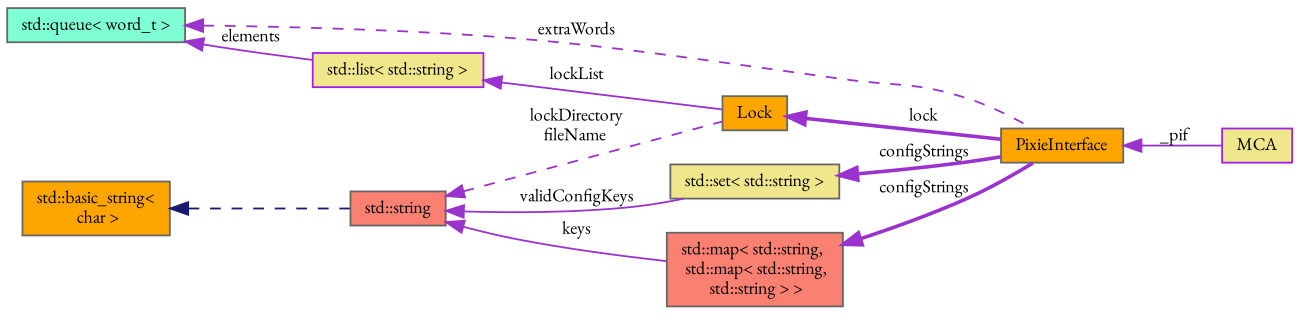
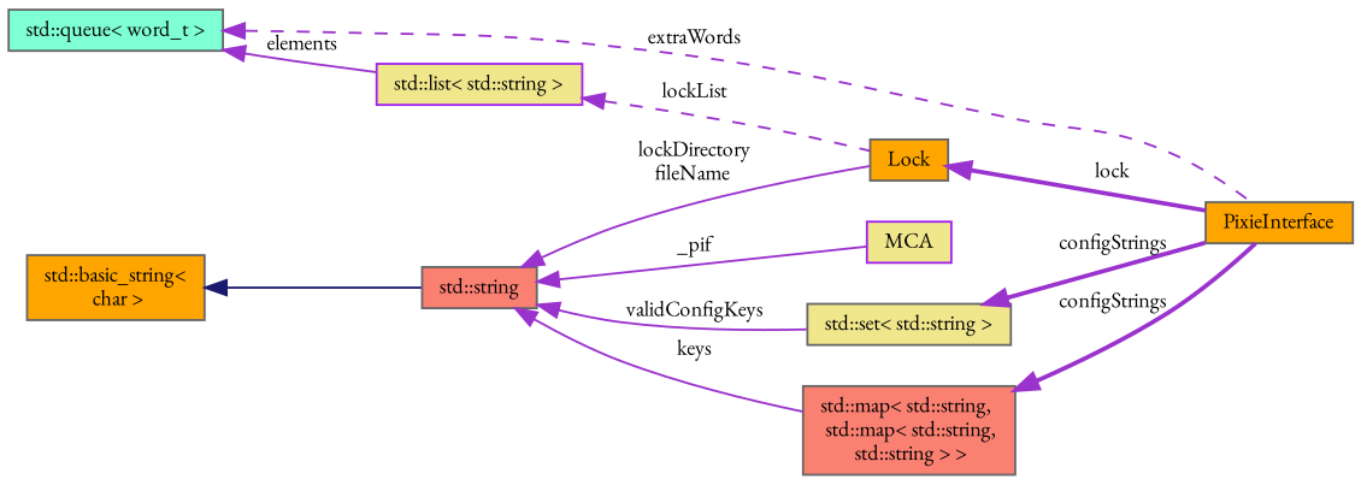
  digraph {
    fontname="EB Garamond"
    rankdir=LR
    node [color=gray40 fillcolor=khaki fontname="EB Garamond" fontsize=10 shape=record style=filled]
    edge [color=darkorchid3 dir=back fontname="EB Garamond" fontsize=10 labelfontname=Helvetica labelfontsize=10 style=solid]
    n1 [color=purple fontcolor=black height=0.2 label=MCA width=0.4]
    n2 [fillcolor=orange height=0.2 label=PixieInterface width=0.4]
    n3 [height=0.2 label="std::set\< std::string \>" width=0.4]
    n4 [fillcolor=salmon height=0.2 label="std::string" width=0.4]
    n5 [fillcolor=orange height=0.2 label=Lock width=0.4]
    n6 [fillcolor=salmon height=0.2 label="std::map\< std::string,\l std::map\< std::string,\l std::string \> \>" width=0.4]
    n7 [color=purple height=0.2 label="std::list\< std::string \>" width=0.4]
    n8 [fillcolor=orange height=0.2 label="std::basic_string\<\l char \>" width=0.4]
    n9 [fillcolor=aquamarine height=0.2 label="std::queue\< word_t \>" width=0.4]
-   n2 -> n1 [label=" _pif"]
+   n4 -> n1 [label=" _pif"]
    n3 -> n2 [label=" configStrings" style=bold]
    n4 -> n3 [label=" validConfigKeys"]
-   n4 -> n5 [label=" lockDirectory\nfileName" style=dashed]
+   n4 -> n5 [label=" lockDirectory\nfileName"]
    n4 -> n6 [label=" keys"]
    n5 -> n2 [label=" lock" style=bold]
    n6 -> n2 [label=" configStrings" style=bold]
-   n7 -> n5 [label=" lockList"]
-   n8 -> n4 [color=midnightblue style=dashed]
+   n7 -> n5 [label=" lockList" style=dashed]
+   n8 -> n4 [color=midnightblue]
    n9 -> n2 [label=" extraWords" style=dashed]
    n9 -> n7 [label=" elements"]
  }
